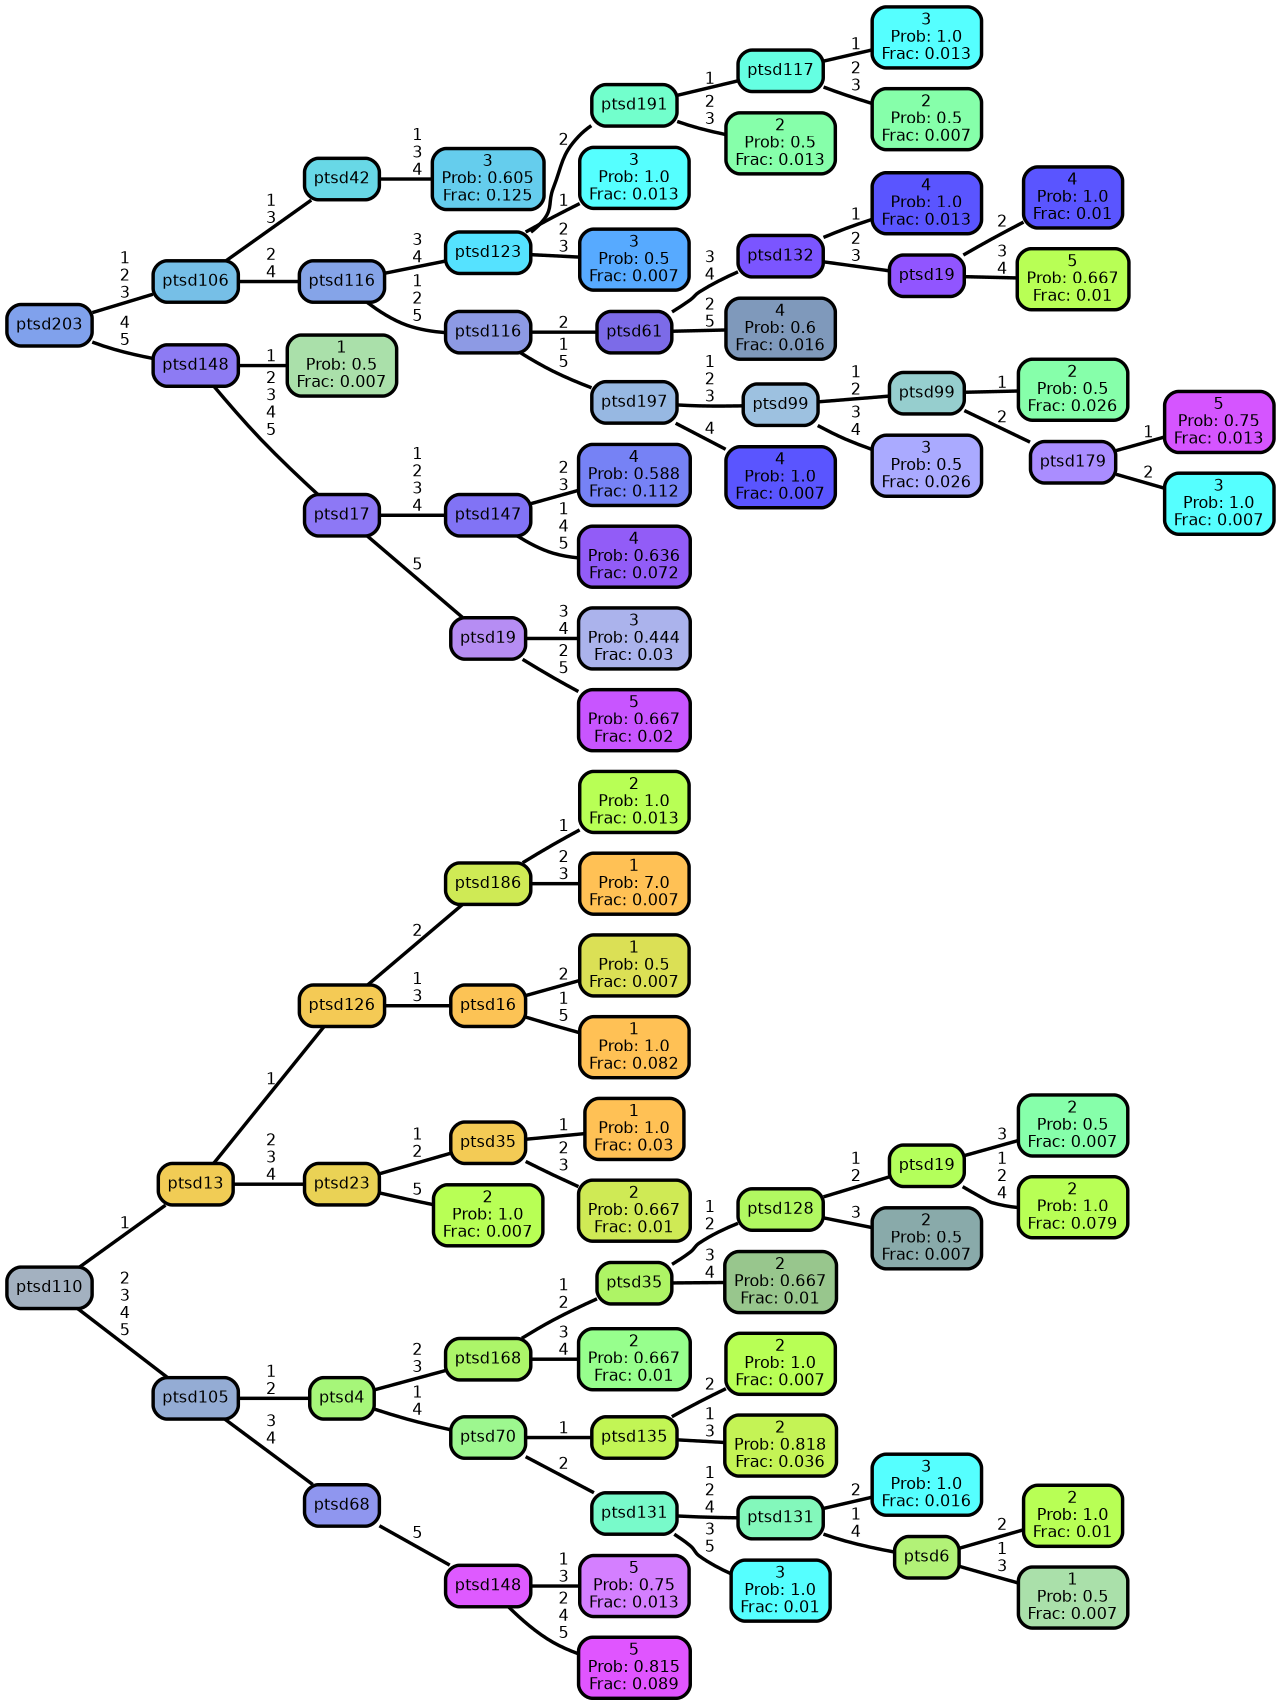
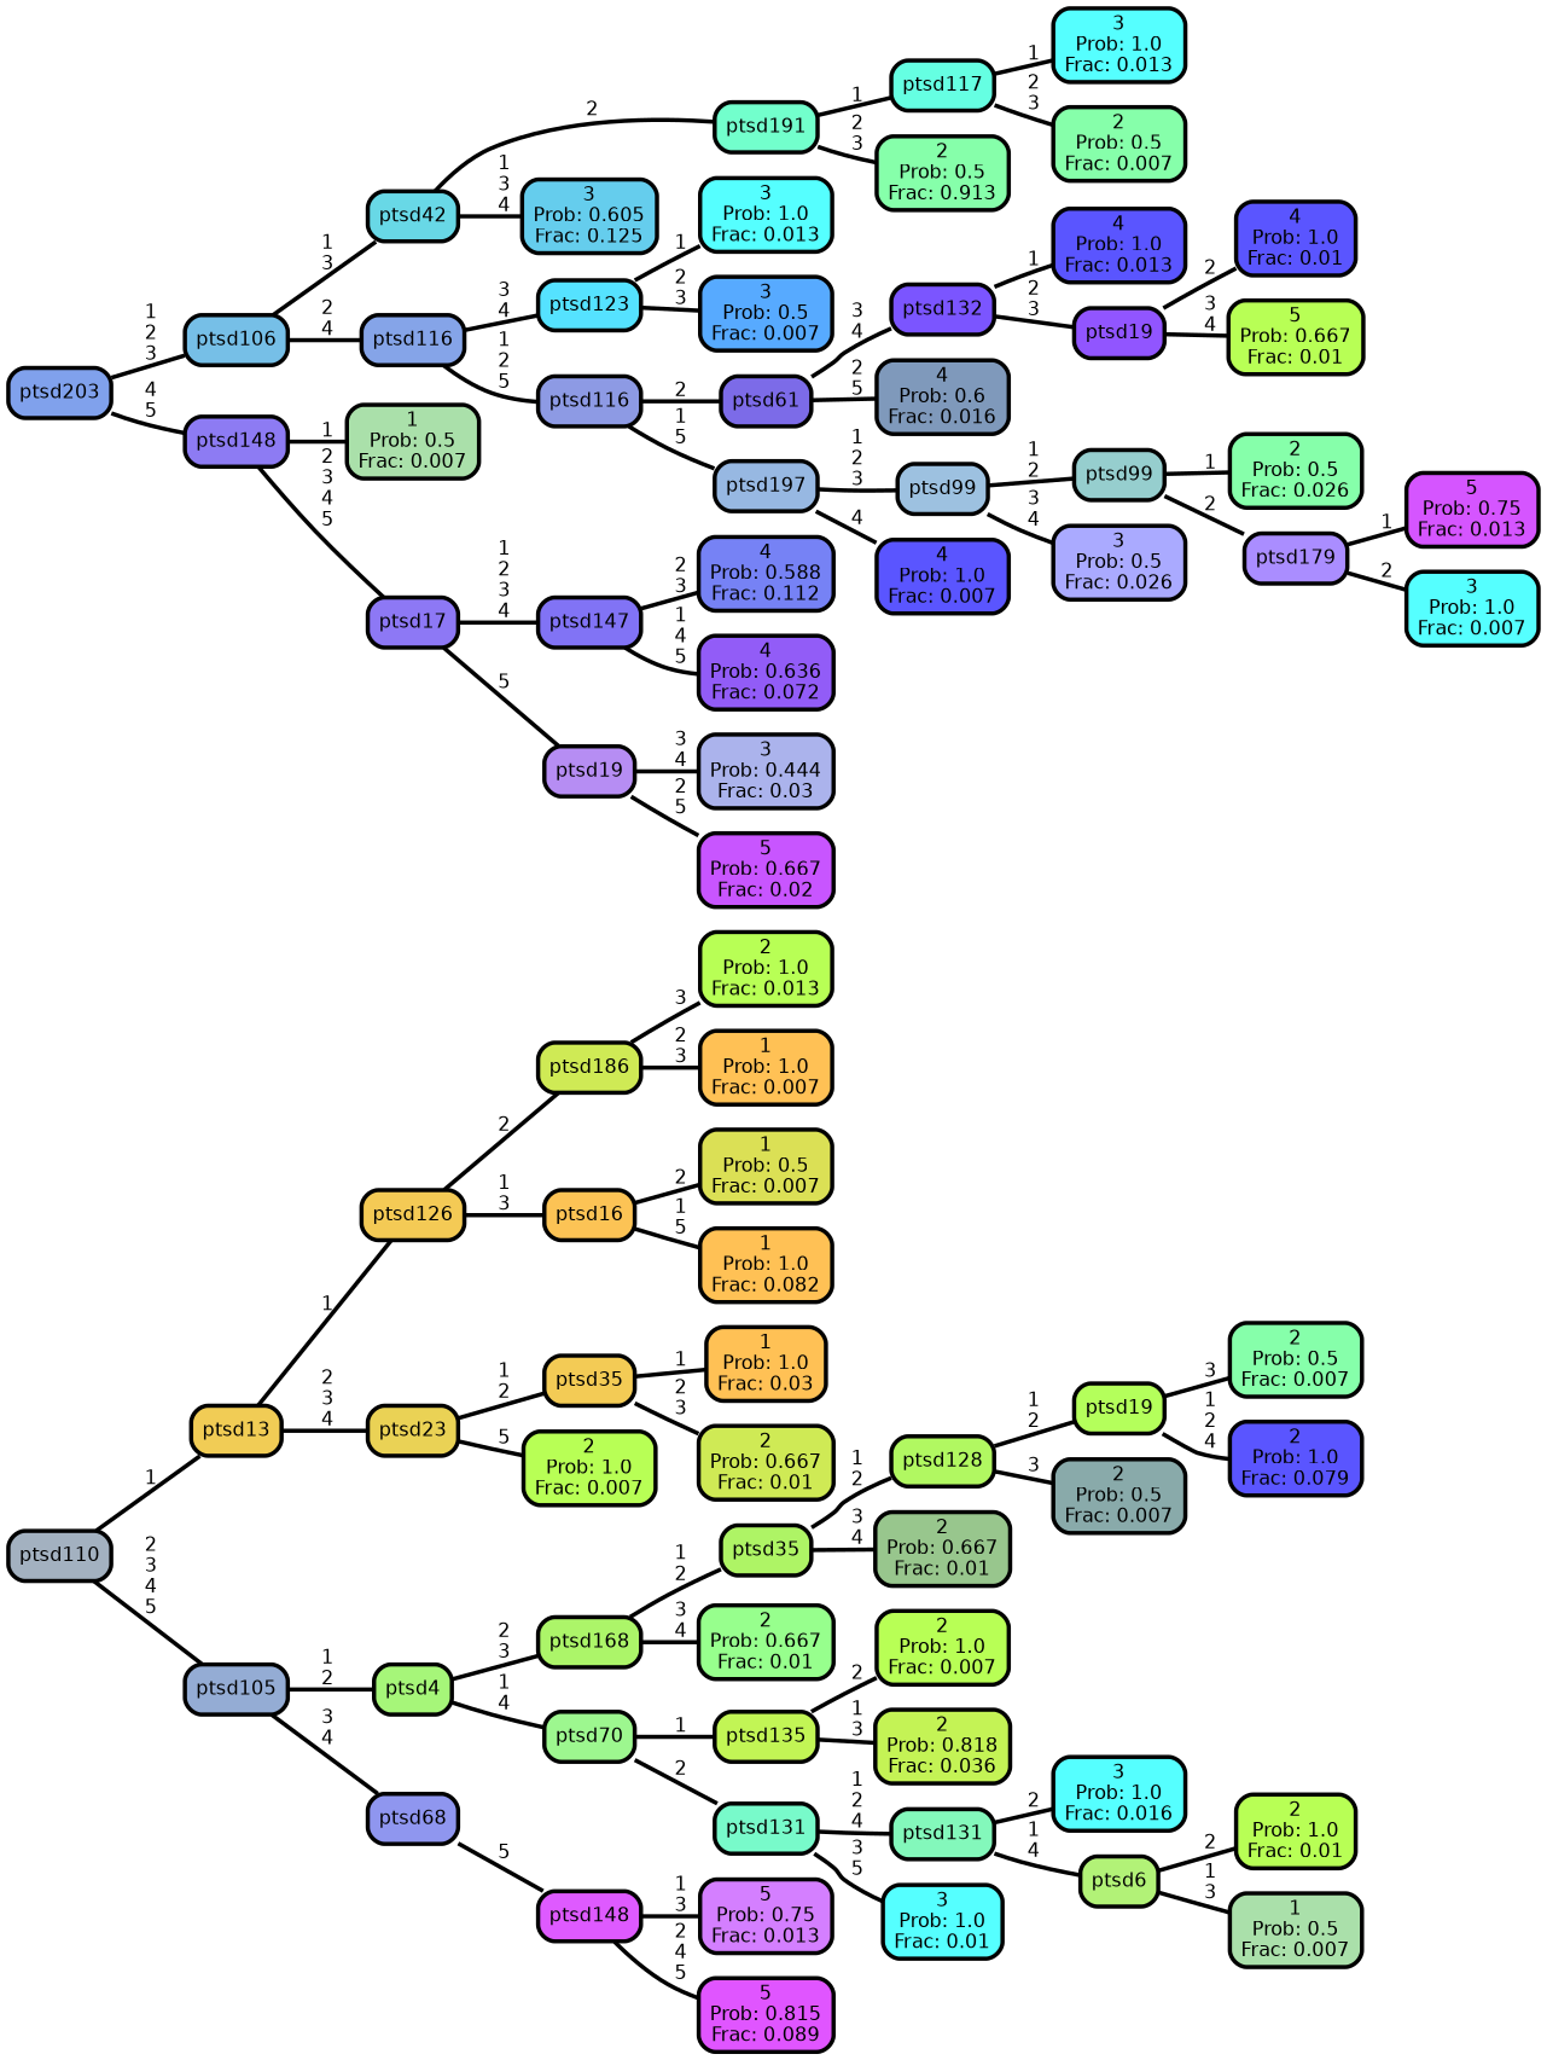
  graph {
    rankdir=LR
    ranksep="0 equally"
    splines=straight
    node [color=black fillcolor="#b8ff55" fontcolor=black fontname=helvetica penwidth=3 shape=box style="filled, rounded"]
    edge [color=black fontname=helvetica penwidth=3]
    n1 [label="2\nProb: 1.0\nFrac: 0.013"]
    n2 [fillcolor="#cfea55" label=ptsd186]
-   n3 [fillcolor="#ffc155" label="1\nProb: 7.0\nFrac: 0.007"]
+   n3 [fillcolor="#ffc155" label="1\nProb: 1.0\nFrac: 0.007"]
    n4 [fillcolor="#f4ca55" label=ptsd126]
    n5 [fillcolor="#fcc355" label=ptsd16]
    n6 [fillcolor="#dbe055" label="1\nProb: 0.5\nFrac: 0.007"]
    n7 [fillcolor="#ffc155" label="1\nProb: 1.0\nFrac: 0.082"]
    n8 [fillcolor="#f1cc55" label=ptsd13]
    n9 [fillcolor="#ead255" label=ptsd23]
    n10 [fillcolor="#f3cb55" label=ptsd35]
    n11 [label="2\nProb: 1.0\nFrac: 0.007"]
    n12 [fillcolor="#ffc155" label="1\nProb: 1.0\nFrac: 0.03"]
    n13 [fillcolor="#cfea55" label="2\nProb: 0.667\nFrac: 0.01"]
    n14 [fillcolor="#a3b1c0" label=ptsd110]
    n15 [fillcolor="#94acd4" label=ptsd105]
    n16 [fillcolor="#a6f679" label=ptsd4]
    n17 [fillcolor="#8f96ef" label=ptsd68]
    n18 [fillcolor="#86ffaa" label="2\nProb: 0.5\nFrac: 0.007"]
    n19 [fillcolor="#b4ff5b" label=ptsd19]
-   n20 [label="2\nProb: 1.0\nFrac: 0.079"]
+   n20 [fillcolor="#5a55ff" label="2\nProb: 1.0\nFrac: 0.079"]
    n21 [fillcolor="#b1f861" label=ptsd128]
    n22 [fillcolor="#89aaaa" label="2\nProb: 0.5\nFrac: 0.007"]
    n23 [fillcolor="#aef465" label=ptsd35]
    n24 [fillcolor="#98c68d" label="2\nProb: 0.667\nFrac: 0.01"]
    n25 [fillcolor="#acf569" label=ptsd168]
    n26 [fillcolor="#97ff8d" label="2\nProb: 0.667\nFrac: 0.01"]
    n27 [fillcolor="#9df78f" label=ptsd70]
    n28 [fillcolor="#c2f555" label=ptsd135]
    n29 [fillcolor="#78faca" label=ptsd131]
    n30 [label="2\nProb: 1.0\nFrac: 0.007"]
    n31 [fillcolor="#c4f355" label="2\nProb: 0.818\nFrac: 0.036"]
    n32 [fillcolor="#83f8bb" label=ptsd131]
    n33 [fillcolor="#55ffff" label="3\nProb: 1.0\nFrac: 0.01"]
    n34 [fillcolor="#55ffff" label="3\nProb: 1.0\nFrac: 0.016"]
    n35 [fillcolor="#b2f277" label=ptsd6]
    n36 [label="2\nProb: 1.0\nFrac: 0.01"]
    n37 [fillcolor="#aae0aa" label="1\nProb: 0.5\nFrac: 0.007"]
    n38 [fillcolor="#de5aff" label=ptsd148]
    n39 [fillcolor="#55ffff" label="3\nProb: 1.0\nFrac: 0.013"]
    n40 [fillcolor="#65ffe2" label=ptsd117]
    n41 [fillcolor="#86ffaa" label="2\nProb: 0.5\nFrac: 0.007"]
    n42 [fillcolor="#72ffcc" label=ptsd191]
-   n43 [fillcolor="#86ffaa" label="2\nProb: 0.5\nFrac: 0.013"]
+   n43 [fillcolor="#86ffaa" label="2\nProb: 0.5\nFrac: 0.913"]
    n44 [fillcolor="#68d8e6" label=ptsd42]
    n45 [fillcolor="#65cded" label="3\nProb: 0.605\nFrac: 0.125"]
    n46 [fillcolor="#76bfe7" label=ptsd106]
    n47 [fillcolor="#85a4e8" label=ptsd116]
    n48 [fillcolor="#55e2ff" label=ptsd123]
    n49 [fillcolor="#8d9ae4" label=ptsd116]
    n50 [fillcolor="#55ffff" label="3\nProb: 1.0\nFrac: 0.013"]
    n51 [fillcolor="#57aaff" label="3\nProb: 0.5\nFrac: 0.007"]
    n52 [fillcolor="#7c6be8" label=ptsd61]
    n53 [fillcolor="#97b8e2" label=ptsd197]
    n54 [fillcolor="#5a55ff" label="4\nProb: 1.0\nFrac: 0.013"]
    n55 [fillcolor="#7b55ff" label=ptsd132]
    n56 [fillcolor="#9155ff" label=ptsd19]
    n57 [fillcolor="#5a55ff" label="4\nProb: 1.0\nFrac: 0.01"]
    n58 [label="5\nProb: 0.667\nFrac: 0.01"]
    n59 [fillcolor="#7f99bb" label="4\nProb: 0.6\nFrac: 0.016"]
    n60 [fillcolor="#9dc1e0" label=ptsd99]
    n61 [fillcolor="#5a55ff" label="4\nProb: 1.0\nFrac: 0.007"]
    n62 [fillcolor="#86ffaa" label="2\nProb: 0.5\nFrac: 0.026"]
    n63 [fillcolor="#96cece" label=ptsd99]
    n64 [fillcolor="#aa8dff" label=ptsd179]
    n65 [fillcolor="#d555ff" label="5\nProb: 0.75\nFrac: 0.013"]
    n66 [fillcolor="#55ffff" label="3\nProb: 1.0\nFrac: 0.007"]
    n67 [fillcolor="#aaaaff" label="3\nProb: 0.5\nFrac: 0.026"]
    n68 [fillcolor="#80a1ec" label=ptsd203]
    n69 [fillcolor="#8d7bf3" label=ptsd148]
    n70 [fillcolor="#aae0aa" label="1\nProb: 0.5\nFrac: 0.007"]
    n71 [fillcolor="#8d78f5" label=ptsd17]
    n72 [fillcolor="#8173f5" label=ptsd147]
    n73 [fillcolor="#b68df3" label=ptsd19]
    n74 [fillcolor="#7682f5" label="4\nProb: 0.588\nFrac: 0.112"]
    n75 [fillcolor="#925cf7" label="4\nProb: 0.636\nFrac: 0.072"]
    n76 [fillcolor="#abb3ec" label="3\nProb: 0.444\nFrac: 0.03"]
    n77 [fillcolor="#c855ff" label="5\nProb: 0.667\nFrac: 0.02"]
    n78 [fillcolor="#d47fff" label="5\nProb: 0.75\nFrac: 0.013"]
    n79 [fillcolor="#e055ff" label="5\nProb: 0.815\nFrac: 0.089"]
    subgraph sub_1 {
      rank=same
    }
-   n2 -- n1 [label=" 1"]
+   n2 -- n1 [label=" 3"]
    n2 -- n3 [label=" 2\n 3"]
    n4 -- n2 [label=" 2"]
    n4 -- n5 [label=" 1\n 3"]
    n5 -- n6 [label=" 2"]
    n5 -- n7 [label=" 1\n 5"]
    n8 -- n4 [label=" 1"]
    n8 -- n9 [label=" 2\n 3\n 4"]
    n9 -- n10 [label=" 1\n 2"]
    n9 -- n11 [label=" 5"]
    n10 -- n12 [label=" 1"]
    n10 -- n13 [label=" 2\n 3"]
    n14 -- n8 [label=" 1"]
    n14 -- n15 [label=" 2\n 3\n 4\n 5"]
    n15 -- n16 [label=" 1\n 2"]
    n15 -- n17 [label=" 3\n 4"]
    n16 -- n25 [label=" 2\n 3"]
    n16 -- n27 [label=" 1\n 4"]
    n17 -- n38 [label=" 5"]
    n19 -- n18 [label=" 3"]
    n19 -- n20 [label=" 1\n 2\n 4"]
    n21 -- n19 [label=" 1\n 2"]
    n21 -- n22 [label=" 3"]
    n23 -- n21 [label=" 1\n 2"]
    n23 -- n24 [label=" 3\n 4"]
    n25 -- n23 [label=" 1\n 2"]
    n25 -- n26 [label=" 3\n 4"]
    n27 -- n28 [label=" 1"]
    n27 -- n29 [label=" 2"]
    n28 -- n30 [label=" 2"]
    n28 -- n31 [label=" 1\n 3"]
    n29 -- n32 [label=" 1\n 2\n 4"]
    n29 -- n33 [label=" 3\n 5"]
    n32 -- n34 [label=" 2"]
    n32 -- n35 [label=" 1\n 4"]
    n35 -- n36 [label=" 2"]
    n35 -- n37 [label=" 1\n 3"]
    n38 -- n78 [label=" 1\n 3"]
    n38 -- n79 [label=" 2\n 4\n 5"]
    n40 -- n39 [label=" 1"]
    n40 -- n41 [label=" 2\n 3"]
    n42 -- n40 [label=" 1"]
    n42 -- n43 [label=" 2\n 3"]
-   n48 -- n42 [label=" 2"]
+   n44 -- n42 [label=" 2"]
    n44 -- n45 [label=" 1\n 3\n 4"]
    n46 -- n44 [label=" 1\n 3"]
    n46 -- n47 [label=" 2\n 4"]
    n47 -- n48 [label=" 3\n 4"]
    n47 -- n49 [label=" 1\n 2\n 5"]
    n48 -- n50 [label=" 1"]
    n48 -- n51 [label=" 2\n 3"]
    n49 -- n52 [label=" 2"]
    n49 -- n53 [label=" 1\n 5"]
    n52 -- n55 [label=" 3\n 4"]
    n52 -- n59 [label=" 2\n 5"]
    n53 -- n60 [label=" 1\n 2\n 3"]
    n53 -- n61 [label=" 4"]
    n55 -- n54 [label=" 1"]
    n55 -- n56 [label=" 2\n 3"]
    n56 -- n57 [label=" 2"]
    n56 -- n58 [label=" 3\n 4"]
    n60 -- n63 [label=" 1\n 2"]
    n60 -- n67 [label=" 3\n 4"]
    n63 -- n62 [label=" 1"]
    n63 -- n64 [label=" 2"]
    n64 -- n65 [label=" 1"]
    n64 -- n66 [label=" 2"]
    n68 -- n46 [label=" 1\n 2\n 3"]
    n68 -- n69 [label=" 4\n 5"]
    n69 -- n70 [label=" 1"]
    n69 -- n71 [label=" 2\n 3\n 4\n 5"]
    n71 -- n72 [label=" 1\n 2\n 3\n 4"]
    n71 -- n73 [label=" 5"]
    n72 -- n74 [label=" 2\n 3"]
    n72 -- n75 [label=" 1\n 4\n 5"]
    n73 -- n76 [label=" 3\n 4"]
    n73 -- n77 [label=" 2\n 5"]
  }
